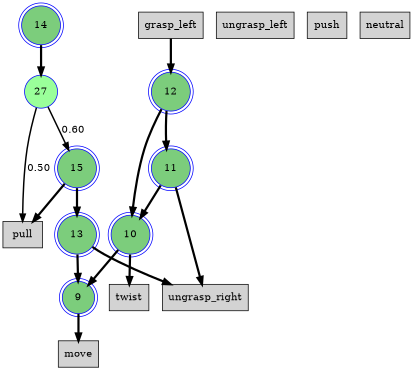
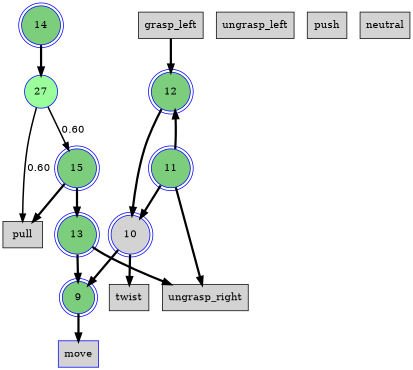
  digraph {
    node [fillcolor=lightgrey nodesep=0.5 ranksep=0.5 shape=box style=filled]
    edge [penwidth=3 weight=3]
    12 [color=blue fillcolor=palegreen3 shape=doublecircle]
    grasp_left
    ungrasp_left
    push
    neutral
    9 [color=blue fillcolor=palegreen3 shape=doublecircle]
-   move
-   10 [color=blue fillcolor=palegreen3 shape=doublecircle]
+   move [color=blue]
+   10 [color=blue shape=doublecircle]
    twist
    11 [color=blue fillcolor=palegreen3 shape=doublecircle]
    ungrasp_right
    13 [color=blue fillcolor=palegreen3 shape=doublecircle]
    14 [color=blue fillcolor=palegreen3 shape=doublecircle]
    27 [color=blue fillcolor=palegreen1 shape=circle]
    pull
    15 [color=blue fillcolor=palegreen3 shape=doublecircle]
    12 -> 10
-   12 -> 11
+   11 -> 12
    grasp_left -> 12
    9 -> move
    10 -> 9
    10 -> twist
    11 -> 10
    11 -> ungrasp_right
    13 -> 9
    13 -> ungrasp_right
    14 -> 27
-   27 -> pull [label=0.50 penwidth=2.0]
+   27 -> pull [label=0.60 penwidth=2.0]
    27 -> 15 [label=0.60 penwidth=2.0]
    15 -> 13
    15 -> pull
  }
